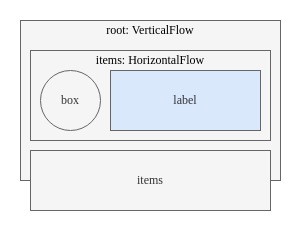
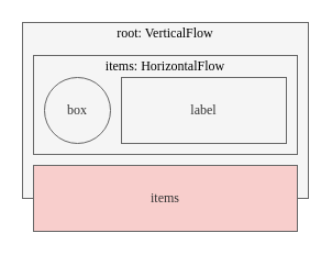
  <mxCell id="0" />
  <mxCell id="1" parent="0" />
  <mxCell id="2" value="" style="rounded=0;whiteSpace=wrap;html=1;strokeColor=#666666;fillColor=#f5f5f5;perimeterSpacing=0;fontColor=#333333;" vertex="1" parent="1"><mxGeometry x="20" y="20" width="260" height="160" as="geometry" /></mxCell>
  <mxCell id="3" value="" style="endArrow=block;dashed=1;html=1;fontFamily=Lucida Console;dashPattern=1 2;endFill=1;endSize=4;" parent="1" edge="1"><mxGeometry width="50" height="50" relative="1" as="geometry"><mxPoint x="190" y="50" as="sourcePoint" /><mxPoint x="190" y="70" as="targetPoint" /></mxGeometry></mxCell>
  <mxCell id="4" value="" style="rounded=0;whiteSpace=wrap;html=1;strokeColor=#666666;fillColor=#f5f5f5;perimeterSpacing=0;fontColor=#333333;" parent="1" vertex="1"><mxGeometry x="30" y="50" width="240" height="90" as="geometry" /></mxCell>
  <mxCell id="5" value="box" style="ellipse;whiteSpace=wrap;html=1;strokeColor=#666666;fillColor=#f5f5f5;perimeterSpacing=0;fontFamily=Lucida Console;fontColor=#333333;" parent="1" vertex="1"><mxGeometry x="40" y="70" width="60" height="60" as="geometry" /></mxCell>
- <mxCell id="6" value="label" style="rounded=0;whiteSpace=wrap;html=1;strokeColor=#666666;fillColor=#dae8fc;perimeterSpacing=0;fontFamily=Lucida Console;fontColor=#333333;" parent="1" vertex="1"><mxGeometry x="110" y="70" width="150" height="60" as="geometry" /></mxCell>
+ <mxCell id="6" value="label" style="rounded=0;whiteSpace=wrap;html=1;strokeColor=#666666;fillColor=#f5f5f5;perimeterSpacing=0;fontFamily=Lucida Console;fontColor=#333333;" parent="1" vertex="1"><mxGeometry x="110" y="70" width="150" height="60" as="geometry" /></mxCell>
  <mxCell id="7" value="items: HorizontalFlow" style="rounded=0;whiteSpace=wrap;html=1;fillColor=none;fontFamily=Lucida Console;strokeColor=none;align=center;" parent="1" vertex="1"><mxGeometry x="30" y="50" width="240" height="20" as="geometry" /></mxCell>
- <mxCell id="8" value="items" style="rounded=0;whiteSpace=wrap;html=1;strokeColor=#666666;fillColor=#f5f5f5;perimeterSpacing=0;fontColor=#333333;fontFamily=Lucida Console;" vertex="1" parent="1"><mxGeometry x="30" y="150" width="240" height="60" as="geometry" /></mxCell>
+ <mxCell id="8" value="items" style="rounded=0;whiteSpace=wrap;html=1;strokeColor=#666666;fillColor=#f8cecc;perimeterSpacing=0;fontColor=#333333;fontFamily=Lucida Console;" vertex="1" parent="1"><mxGeometry x="30" y="150" width="240" height="60" as="geometry" /></mxCell>
  <mxCell id="9" value="root: VerticalFlow" style="rounded=0;whiteSpace=wrap;html=1;fillColor=none;fontFamily=Lucida Console;strokeColor=none;align=center;" vertex="1" parent="1"><mxGeometry x="20" y="20" width="260" height="20" as="geometry" /></mxCell>
